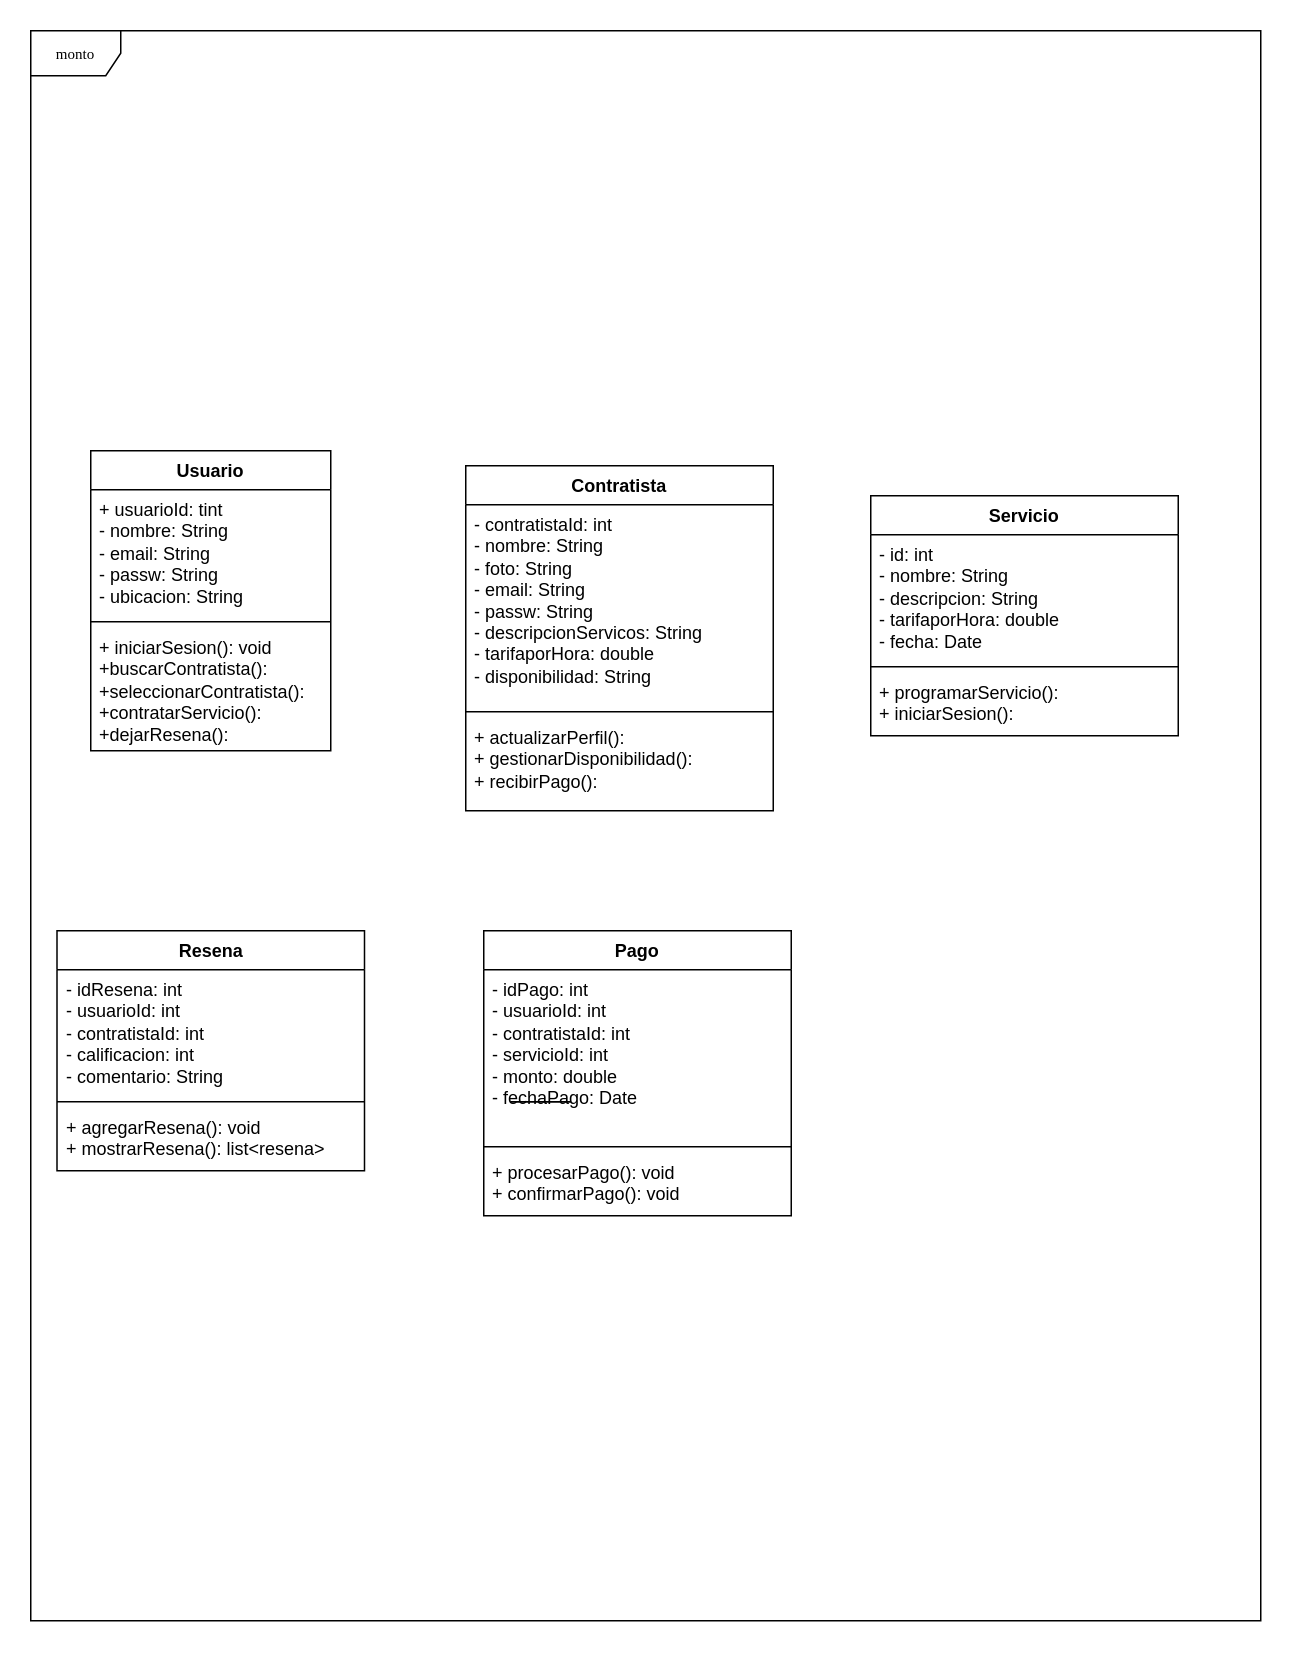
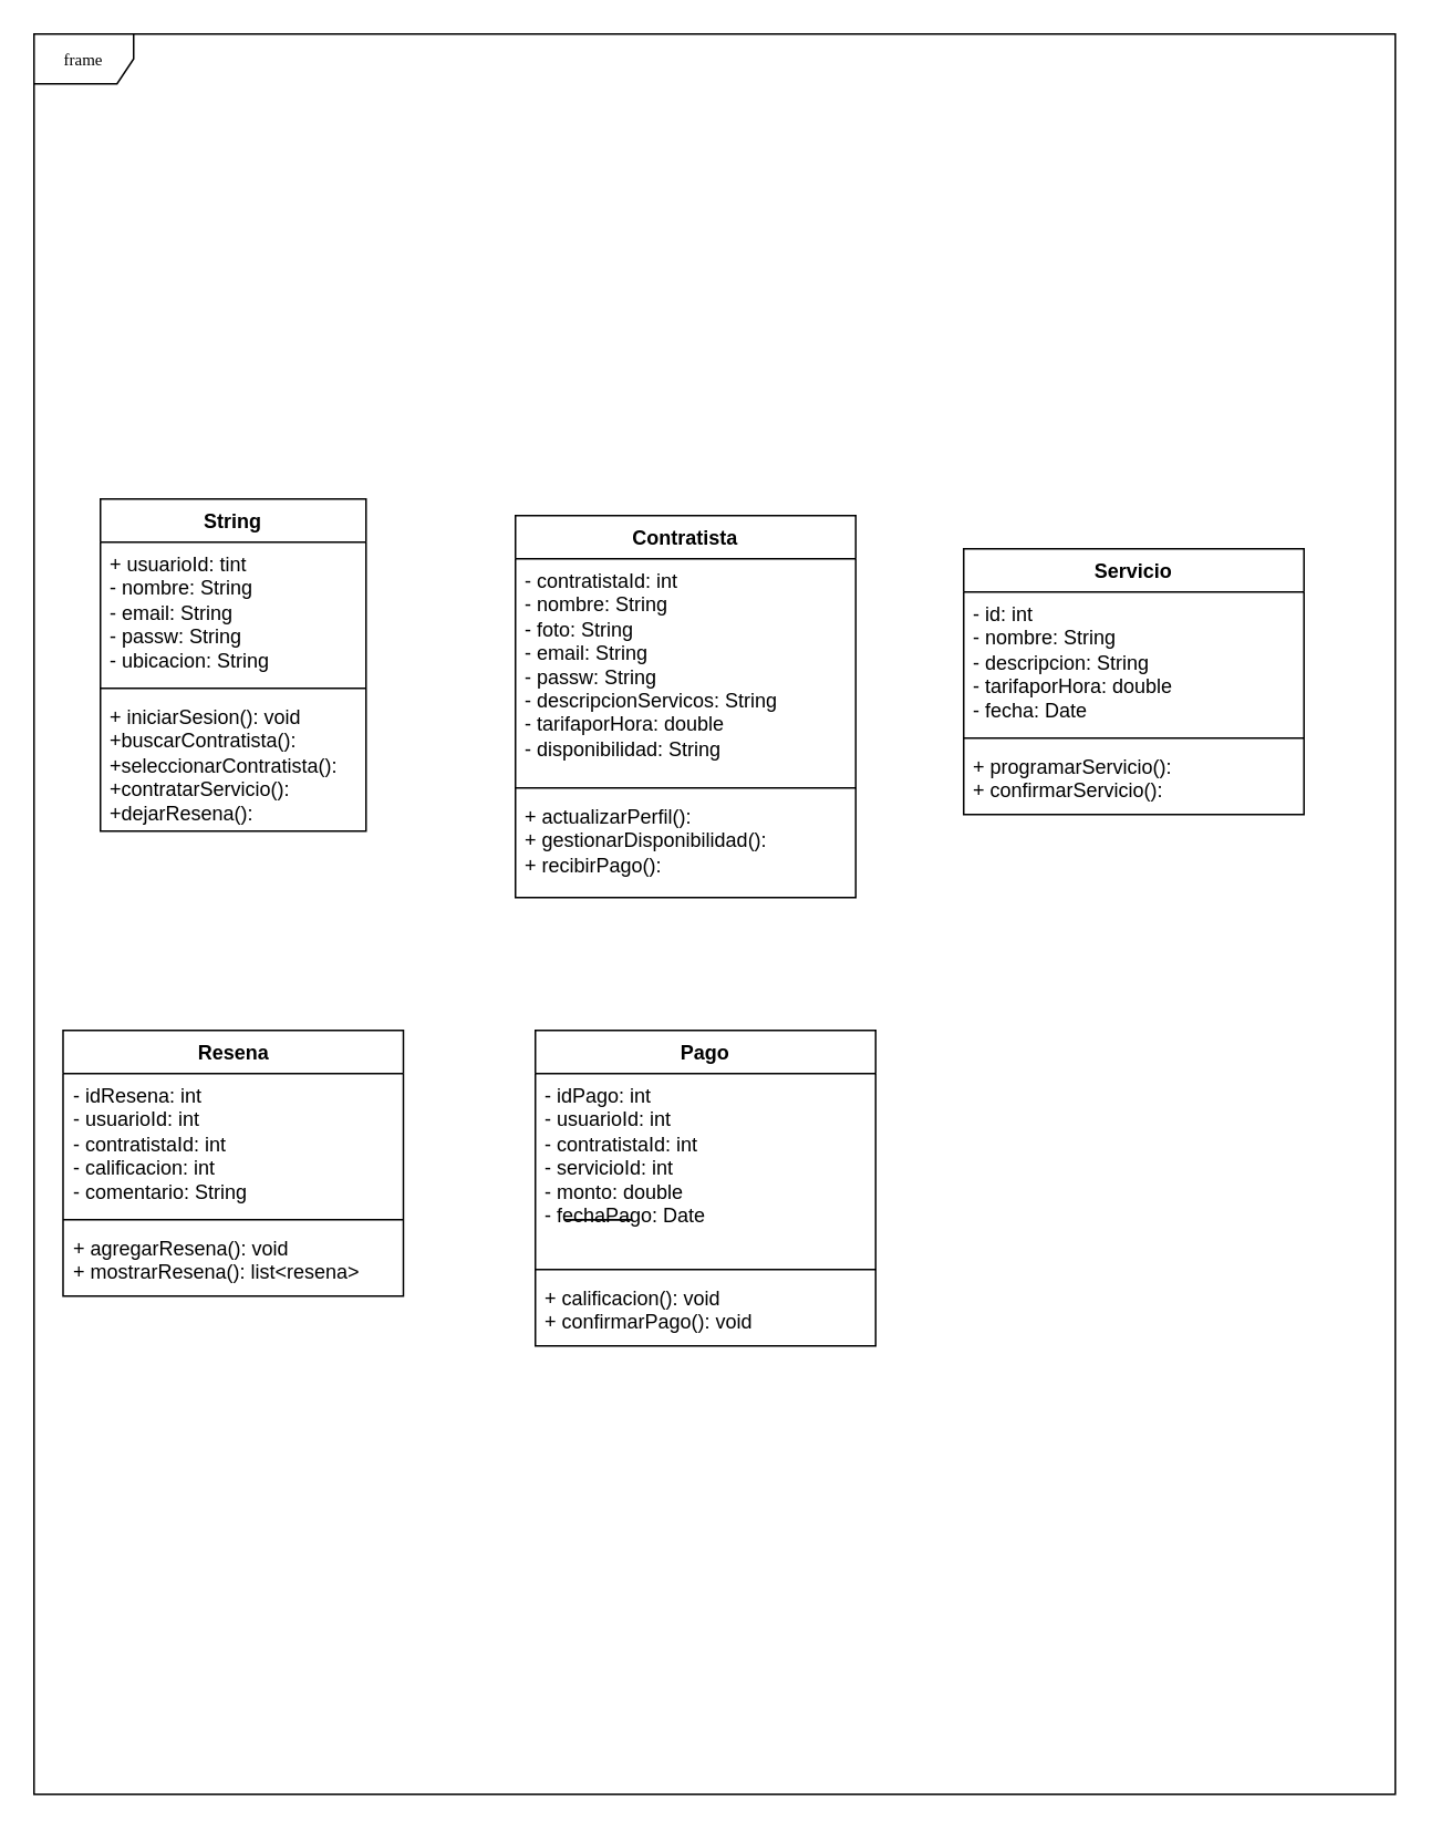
  <mxCell id="0" />
  <mxCell id="1" parent="0" />
- <mxCell id="2" value="monto" style="shape=umlFrame;whiteSpace=wrap;html=1;rounded=0;shadow=0;comic=0;labelBackgroundColor=none;strokeWidth=1;fontFamily=Verdana;fontSize=10;align=center;" parent="1" vertex="1"><mxGeometry x="20" y="20" width="820" height="1060" as="geometry" /></mxCell>
- <mxCell id="3" value="Usuario" style="swimlane;fontStyle=1;align=center;verticalAlign=top;childLayout=stackLayout;horizontal=1;startSize=26;horizontalStack=0;resizeParent=1;resizeParentMax=0;resizeLast=0;collapsible=1;marginBottom=0;whiteSpace=wrap;html=1;" vertex="1" parent="1"><mxGeometry x="60" y="300" width="160" height="200" as="geometry"><mxRectangle x="60" y="300" width="80" height="30" as="alternateBounds" /></mxGeometry></mxCell>
+ <mxCell id="2" value="frame" style="shape=umlFrame;whiteSpace=wrap;html=1;rounded=0;shadow=0;comic=0;labelBackgroundColor=none;strokeWidth=1;fontFamily=Verdana;fontSize=10;align=center;" parent="1" vertex="1"><mxGeometry x="20" y="20" width="820" height="1060" as="geometry" /></mxCell>
+ <mxCell id="3" value="String" style="swimlane;fontStyle=1;align=center;verticalAlign=top;childLayout=stackLayout;horizontal=1;startSize=26;horizontalStack=0;resizeParent=1;resizeParentMax=0;resizeLast=0;collapsible=1;marginBottom=0;whiteSpace=wrap;html=1;" vertex="1" parent="1"><mxGeometry x="60" y="300" width="160" height="200" as="geometry"><mxRectangle x="60" y="300" width="80" height="30" as="alternateBounds" /></mxGeometry></mxCell>
  <mxCell id="4" value="+ usuarioId: tint&lt;div&gt;- nombre: String&lt;/div&gt;&lt;div&gt;- email: String&lt;/div&gt;&lt;div&gt;- passw: String&lt;/div&gt;&lt;div&gt;- ubicacion: String&lt;/div&gt;" style="text;strokeColor=none;fillColor=none;align=left;verticalAlign=top;spacingLeft=4;spacingRight=4;overflow=hidden;rotatable=0;points=[[0,0.5],[1,0.5]];portConstraint=eastwest;whiteSpace=wrap;html=1;" vertex="1" parent="3"><mxGeometry y="26" width="160" height="84" as="geometry" /></mxCell>
  <mxCell id="5" value="" style="line;strokeWidth=1;fillColor=none;align=left;verticalAlign=middle;spacingTop=-1;spacingLeft=3;spacingRight=3;rotatable=0;labelPosition=right;points=[];portConstraint=eastwest;strokeColor=inherit;" vertex="1" parent="3"><mxGeometry y="110" width="160" height="8" as="geometry" /></mxCell>
  <mxCell id="6" value="+ iniciarSesion(): void&lt;div&gt;+buscarContratista():&amp;nbsp;&lt;/div&gt;&lt;div&gt;+seleccionarContratista():&lt;/div&gt;&lt;div&gt;+contratarServicio():&lt;/div&gt;&lt;div&gt;+dejarResena():&lt;br&gt;&lt;div&gt;&lt;br&gt;&lt;/div&gt;&lt;/div&gt;" style="text;strokeColor=none;fillColor=none;align=left;verticalAlign=top;spacingLeft=4;spacingRight=4;overflow=hidden;rotatable=0;points=[[0,0.5],[1,0.5]];portConstraint=eastwest;whiteSpace=wrap;html=1;" vertex="1" parent="3"><mxGeometry y="118" width="160" height="82" as="geometry" /></mxCell>
  <mxCell id="7" value="Contratista" style="swimlane;fontStyle=1;align=center;verticalAlign=top;childLayout=stackLayout;horizontal=1;startSize=26;horizontalStack=0;resizeParent=1;resizeParentMax=0;resizeLast=0;collapsible=1;marginBottom=0;whiteSpace=wrap;html=1;" vertex="1" parent="1"><mxGeometry x="310" y="310" width="205" height="230" as="geometry" /></mxCell>
  <mxCell id="8" value="- contratistaId: int&lt;div&gt;- nombre: String&lt;/div&gt;&lt;div&gt;- foto: String&lt;/div&gt;&lt;div&gt;- email: String&lt;/div&gt;&lt;div&gt;- passw: String&lt;/div&gt;&lt;div&gt;- descripcionServicos: String&lt;/div&gt;&lt;div&gt;&lt;span style=&quot;background-color: initial;&quot;&gt;- tarifaporHora: double&lt;/span&gt;&lt;/div&gt;&lt;div&gt;&lt;span style=&quot;background-color: initial;&quot;&gt;- disponibilidad: String&lt;/span&gt;&lt;/div&gt;" style="text;strokeColor=none;fillColor=none;align=left;verticalAlign=top;spacingLeft=4;spacingRight=4;overflow=hidden;rotatable=0;points=[[0,0.5],[1,0.5]];portConstraint=eastwest;whiteSpace=wrap;html=1;" vertex="1" parent="7"><mxGeometry y="26" width="205" height="134" as="geometry" /></mxCell>
  <mxCell id="9" value="" style="line;strokeWidth=1;fillColor=none;align=left;verticalAlign=middle;spacingTop=-1;spacingLeft=3;spacingRight=3;rotatable=0;labelPosition=right;points=[];portConstraint=eastwest;strokeColor=inherit;" vertex="1" parent="7"><mxGeometry y="160" width="205" height="8" as="geometry" /></mxCell>
  <mxCell id="10" value="&lt;div&gt;+ actualizarPerfil():&lt;/div&gt;&lt;div&gt;+ gestionarDisponibilidad():&lt;/div&gt;&lt;div&gt;+ recibirPago():&lt;/div&gt;&lt;div&gt;&lt;br&gt;&lt;/div&gt;" style="text;strokeColor=none;fillColor=none;align=left;verticalAlign=top;spacingLeft=4;spacingRight=4;overflow=hidden;rotatable=0;points=[[0,0.5],[1,0.5]];portConstraint=eastwest;whiteSpace=wrap;html=1;" vertex="1" parent="7"><mxGeometry y="168" width="205" height="62" as="geometry" /></mxCell>
  <mxCell id="11" value="Servicio" style="swimlane;fontStyle=1;align=center;verticalAlign=top;childLayout=stackLayout;horizontal=1;startSize=26;horizontalStack=0;resizeParent=1;resizeParentMax=0;resizeLast=0;collapsible=1;marginBottom=0;whiteSpace=wrap;html=1;" vertex="1" parent="1"><mxGeometry x="580" y="330" width="205" height="160" as="geometry" /></mxCell>
  <mxCell id="12" value="- id: int&lt;div&gt;- nombre: String&lt;/div&gt;&lt;div&gt;- descripcion: String&lt;/div&gt;&lt;div&gt;&lt;span style=&quot;background-color: initial;&quot;&gt;- tarifaporHora: double&lt;/span&gt;&lt;/div&gt;&lt;div&gt;&lt;span style=&quot;background-color: initial;&quot;&gt;- fecha: Date&lt;/span&gt;&lt;/div&gt;" style="text;strokeColor=none;fillColor=none;align=left;verticalAlign=top;spacingLeft=4;spacingRight=4;overflow=hidden;rotatable=0;points=[[0,0.5],[1,0.5]];portConstraint=eastwest;whiteSpace=wrap;html=1;" vertex="1" parent="11"><mxGeometry y="26" width="205" height="84" as="geometry" /></mxCell>
  <mxCell id="13" value="" style="line;strokeWidth=1;fillColor=none;align=left;verticalAlign=middle;spacingTop=-1;spacingLeft=3;spacingRight=3;rotatable=0;labelPosition=right;points=[];portConstraint=eastwest;strokeColor=inherit;" vertex="1" parent="11"><mxGeometry y="110" width="205" height="8" as="geometry" /></mxCell>
- <mxCell id="14" value="&lt;div&gt;+ programarServicio():&lt;/div&gt;&lt;div&gt;+ iniciarSesion():&lt;/div&gt;" style="text;strokeColor=none;fillColor=none;align=left;verticalAlign=top;spacingLeft=4;spacingRight=4;overflow=hidden;rotatable=0;points=[[0,0.5],[1,0.5]];portConstraint=eastwest;whiteSpace=wrap;html=1;" vertex="1" parent="11"><mxGeometry y="118" width="205" height="42" as="geometry" /></mxCell>
+ <mxCell id="14" value="&lt;div&gt;+ programarServicio():&lt;/div&gt;&lt;div&gt;+ confirmarServicio():&lt;/div&gt;" style="text;strokeColor=none;fillColor=none;align=left;verticalAlign=top;spacingLeft=4;spacingRight=4;overflow=hidden;rotatable=0;points=[[0,0.5],[1,0.5]];portConstraint=eastwest;whiteSpace=wrap;html=1;" vertex="1" parent="11"><mxGeometry y="118" width="205" height="42" as="geometry" /></mxCell>
  <mxCell id="15" value="Resena" style="swimlane;fontStyle=1;align=center;verticalAlign=top;childLayout=stackLayout;horizontal=1;startSize=26;horizontalStack=0;resizeParent=1;resizeParentMax=0;resizeLast=0;collapsible=1;marginBottom=0;whiteSpace=wrap;html=1;" vertex="1" parent="1"><mxGeometry x="37.5" y="620" width="205" height="160" as="geometry" /></mxCell>
  <mxCell id="16" value="- idResena: int&lt;div&gt;- usuarioId: int&lt;/div&gt;&lt;div&gt;- contratistaId: int&lt;/div&gt;&lt;div&gt;- calificacion: int&lt;/div&gt;&lt;div&gt;- comentario: String&lt;/div&gt;" style="text;strokeColor=none;fillColor=none;align=left;verticalAlign=top;spacingLeft=4;spacingRight=4;overflow=hidden;rotatable=0;points=[[0,0.5],[1,0.5]];portConstraint=eastwest;whiteSpace=wrap;html=1;" vertex="1" parent="15"><mxGeometry y="26" width="205" height="84" as="geometry" /></mxCell>
  <mxCell id="17" value="" style="line;strokeWidth=1;fillColor=none;align=left;verticalAlign=middle;spacingTop=-1;spacingLeft=3;spacingRight=3;rotatable=0;labelPosition=right;points=[];portConstraint=eastwest;strokeColor=inherit;" vertex="1" parent="15"><mxGeometry y="110" width="205" height="8" as="geometry" /></mxCell>
  <mxCell id="18" value="&lt;div&gt;&lt;span style=&quot;background-color: initial;&quot;&gt;+ agregarResena(): void&lt;/span&gt;&lt;/div&gt;&lt;div&gt;&lt;span style=&quot;background-color: initial;&quot;&gt;+ mostrarResena(): list&amp;lt;resena&amp;gt;&lt;/span&gt;&lt;/div&gt;" style="text;strokeColor=none;fillColor=none;align=left;verticalAlign=top;spacingLeft=4;spacingRight=4;overflow=hidden;rotatable=0;points=[[0,0.5],[1,0.5]];portConstraint=eastwest;whiteSpace=wrap;html=1;" vertex="1" parent="15"><mxGeometry y="118" width="205" height="42" as="geometry" /></mxCell>
  <mxCell id="19" value="Pago" style="swimlane;fontStyle=1;align=center;verticalAlign=top;childLayout=stackLayout;horizontal=1;startSize=26;horizontalStack=0;resizeParent=1;resizeParentMax=0;resizeLast=0;collapsible=1;marginBottom=0;whiteSpace=wrap;html=1;" vertex="1" parent="1"><mxGeometry x="322" y="620" width="205" height="190" as="geometry" /></mxCell>
  <mxCell id="20" value="&lt;div&gt;- idPago: int&lt;/div&gt;&lt;div&gt;- usuarioId: int&lt;/div&gt;&lt;div&gt;- contratistaId: int&lt;/div&gt;&lt;div&gt;- servicioId: int&lt;/div&gt;&lt;div&gt;- monto: double&lt;/div&gt;&lt;div&gt;- fechaPago: Date&lt;/div&gt;" style="text;strokeColor=none;fillColor=none;align=left;verticalAlign=top;spacingLeft=4;spacingRight=4;overflow=hidden;rotatable=0;points=[[0,0.5],[1,0.5]];portConstraint=eastwest;whiteSpace=wrap;html=1;" vertex="1" parent="19"><mxGeometry y="26" width="205" height="114" as="geometry" /></mxCell>
  <mxCell id="21" value="" style="line;strokeWidth=1;fillColor=none;align=left;verticalAlign=middle;spacingTop=-1;spacingLeft=3;spacingRight=3;rotatable=0;labelPosition=right;points=[];portConstraint=eastwest;strokeColor=inherit;" vertex="1" parent="19"><mxGeometry y="140" width="205" height="8" as="geometry" /></mxCell>
- <mxCell id="22" value="&lt;div&gt;&lt;span style=&quot;background-color: initial;&quot;&gt;+ procesarPago(): void&lt;/span&gt;&lt;/div&gt;&lt;div&gt;&lt;span style=&quot;background-color: initial;&quot;&gt;+ confirmarPago(): void&lt;/span&gt;&lt;/div&gt;" style="text;strokeColor=none;fillColor=none;align=left;verticalAlign=top;spacingLeft=4;spacingRight=4;overflow=hidden;rotatable=0;points=[[0,0.5],[1,0.5]];portConstraint=eastwest;whiteSpace=wrap;html=1;" vertex="1" parent="19"><mxGeometry y="148" width="205" height="42" as="geometry" /></mxCell>
+ <mxCell id="22" value="&lt;div&gt;&lt;span style=&quot;background-color: initial;&quot;&gt;+ calificacion(): void&lt;/span&gt;&lt;/div&gt;&lt;div&gt;&lt;span style=&quot;background-color: initial;&quot;&gt;+ confirmarPago(): void&lt;/span&gt;&lt;/div&gt;" style="text;strokeColor=none;fillColor=none;align=left;verticalAlign=top;spacingLeft=4;spacingRight=4;overflow=hidden;rotatable=0;points=[[0,0.5],[1,0.5]];portConstraint=eastwest;whiteSpace=wrap;html=1;" vertex="1" parent="19"><mxGeometry y="148" width="205" height="42" as="geometry" /></mxCell>
  <mxCell id="23" value="" style="line;strokeWidth=1;fillColor=none;align=left;verticalAlign=middle;spacingTop=-1;spacingLeft=3;spacingRight=3;rotatable=0;labelPosition=right;points=[];portConstraint=eastwest;strokeColor=inherit;" vertex="1" parent="1"><mxGeometry x="340" y="730" width="40" height="8" as="geometry" /></mxCell>
  <mxCell id="24" value="" style="line;strokeWidth=1;fillColor=none;align=left;verticalAlign=middle;spacingTop=-1;spacingLeft=3;spacingRight=3;rotatable=0;labelPosition=right;points=[];portConstraint=eastwest;strokeColor=inherit;" vertex="1" parent="1"><mxGeometry x="340" y="730" width="40" height="8" as="geometry" /></mxCell>
